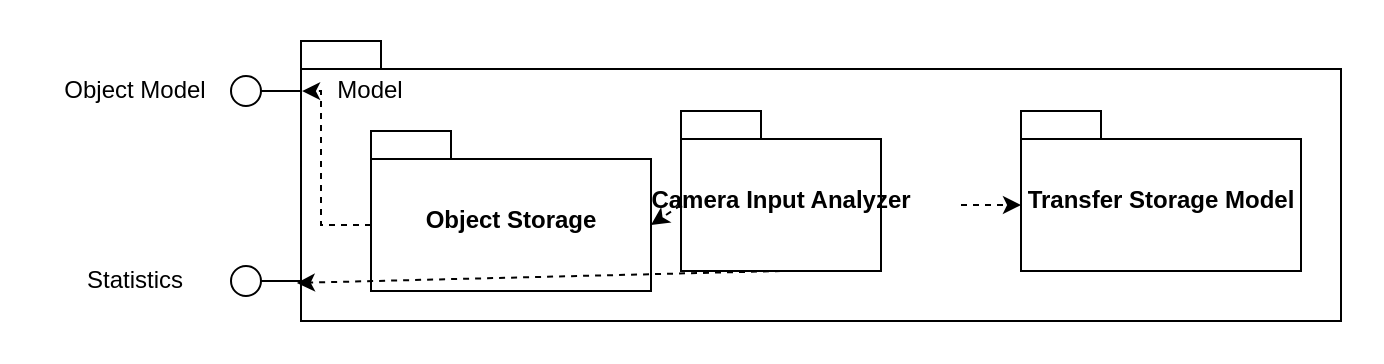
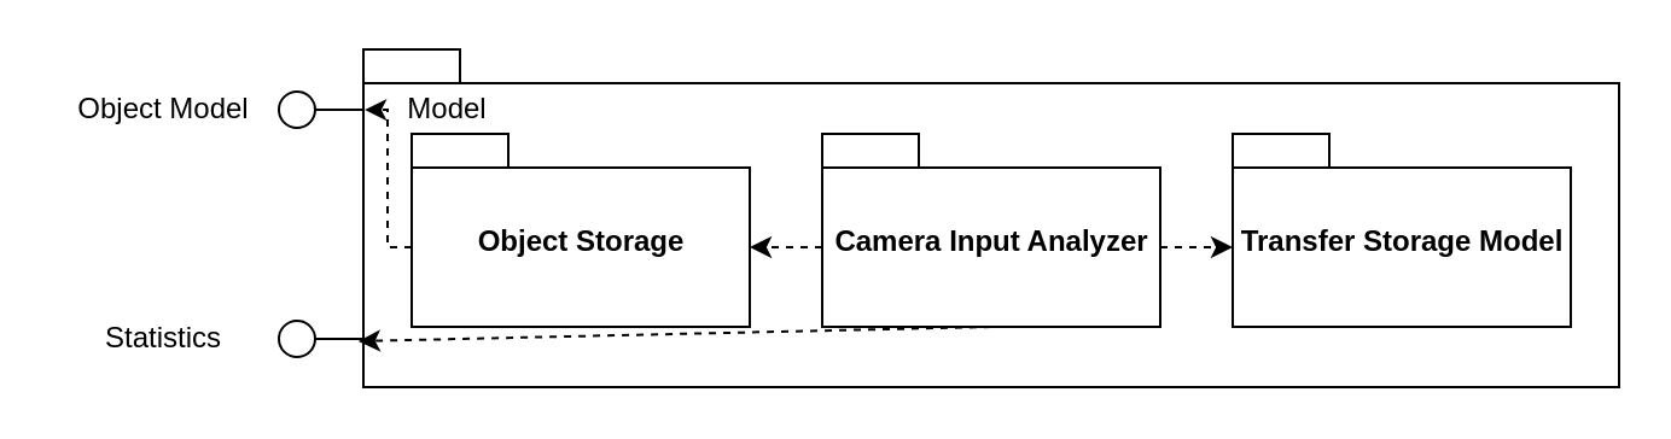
  <mxCell id="0" />
  <mxCell id="1" parent="0" />
  <mxCell id="2" value="" style="shape=folder;fontStyle=1;spacingTop=10;tabWidth=40;tabHeight=14;tabPosition=left;html=1;" vertex="1" parent="1"><mxGeometry x="150" y="20" width="520" height="140" as="geometry" /></mxCell>
  <mxCell id="3" value="Transfer Storage Model" style="shape=folder;fontStyle=1;spacingTop=10;tabWidth=40;tabHeight=14;tabPosition=left;html=1;" vertex="1" parent="1"><mxGeometry x="510" y="55" width="140" height="80" as="geometry" /></mxCell>
  <mxCell id="4" value="Model" style="text;html=1;strokeColor=none;fillColor=none;align=center;verticalAlign=middle;whiteSpace=wrap;rounded=0;" vertex="1" parent="1"><mxGeometry x="160" y="35" width="50" height="20" as="geometry" /></mxCell>
- <mxCell id="5" value="Object Storage" style="shape=folder;fontStyle=1;spacingTop=10;tabWidth=40;tabHeight=14;tabPosition=left;html=1;" vertex="1" parent="1"><mxGeometry x="185" y="65" width="140" height="80" as="geometry" /></mxCell>
- <mxCell id="6" value="Camera Input Analyzer" style="shape=folder;fontStyle=1;spacingTop=10;tabWidth=40;tabHeight=14;tabPosition=left;html=1;" vertex="1" parent="1"><mxGeometry x="340" y="55" width="100" height="80" as="geometry" /></mxCell>
+ <mxCell id="5" value="Object Storage" style="shape=folder;fontStyle=1;spacingTop=10;tabWidth=40;tabHeight=14;tabPosition=left;html=1;" vertex="1" parent="1"><mxGeometry x="170" y="55" width="140" height="80" as="geometry" /></mxCell>
+ <mxCell id="6" value="Camera Input Analyzer" style="shape=folder;fontStyle=1;spacingTop=10;tabWidth=40;tabHeight=14;tabPosition=left;html=1;" vertex="1" parent="1"><mxGeometry x="340" y="55" width="140" height="80" as="geometry" /></mxCell>
  <mxCell id="7" value="" style="ellipse;whiteSpace=wrap;html=1;aspect=fixed;" vertex="1" parent="1"><mxGeometry x="115" y="37.5" width="15" height="15" as="geometry" /></mxCell>
  <mxCell id="8" value="Object Model" style="text;html=1;strokeColor=none;fillColor=none;align=center;verticalAlign=middle;whiteSpace=wrap;rounded=0;" vertex="1" parent="1"><mxGeometry y="35" width="95" height="20" as="geometry" x="20" /></mxCell>
  <mxCell id="9" value="" style="endArrow=none;html=1;exitX=1;exitY=0.5;exitDx=0;exitDy=0;" edge="1" parent="1"><mxGeometry width="50" height="50" relative="1" as="geometry"><mxPoint x="130" y="45" as="sourcePoint" /><mxPoint x="150" y="45" as="targetPoint" /></mxGeometry></mxCell>
  <mxCell id="10" value="" style="endArrow=classic;html=1;dashed=1;exitX=0;exitY=0;exitDx=0;exitDy=47;exitPerimeter=0;entryX=0.001;entryY=0.179;entryDx=0;entryDy=0;entryPerimeter=0;edgeStyle=elbowEdgeStyle;rounded=0;" edge="1" parent="1" source="5" target="2"><mxGeometry width="50" height="50" relative="1" as="geometry"><mxPoint x="140" y="100" as="sourcePoint" /><mxPoint x="190" y="50" as="targetPoint" /><Array as="points"><mxPoint x="160" y="80" /></Array></mxGeometry></mxCell>
  <mxCell id="11" value="" style="ellipse;whiteSpace=wrap;html=1;aspect=fixed;" vertex="1" parent="1"><mxGeometry x="115" y="132.5" width="15" height="15" as="geometry" /></mxCell>
  <mxCell id="12" value="Statistics" style="text;html=1;strokeColor=none;fillColor=none;align=center;verticalAlign=middle;whiteSpace=wrap;rounded=0;" vertex="1" parent="1"><mxGeometry y="130" width="95" height="20" as="geometry" x="20" /></mxCell>
  <mxCell id="13" value="" style="endArrow=none;html=1;exitX=1;exitY=0.5;exitDx=0;exitDy=0;" edge="1" parent="1"><mxGeometry width="50" height="50" relative="1" as="geometry"><mxPoint x="130" y="140" as="sourcePoint" /><mxPoint x="150" y="140" as="targetPoint" /></mxGeometry></mxCell>
  <mxCell id="14" value="" style="endArrow=classic;html=1;dashed=1;exitX=0;exitY=0;exitDx=140;exitDy=47;exitPerimeter=0;entryX=0;entryY=0;entryDx=0;entryDy=47;entryPerimeter=0;" edge="1" parent="1" source="6" target="3"><mxGeometry width="50" height="50" relative="1" as="geometry"><mxPoint x="330" y="130" as="sourcePoint" /><mxPoint x="380" y="80" as="targetPoint" /></mxGeometry></mxCell>
  <mxCell id="15" value="" style="endArrow=classic;html=1;dashed=1;exitX=0;exitY=0;exitDx=0;exitDy=47;exitPerimeter=0;entryX=0;entryY=0;entryDx=140;entryDy=47;entryPerimeter=0;" edge="1" parent="1" source="6" target="5"><mxGeometry width="50" height="50" relative="1" as="geometry"><mxPoint x="450" y="230" as="sourcePoint" /><mxPoint x="500" y="180" as="targetPoint" /></mxGeometry></mxCell>
  <mxCell id="16" value="" style="endArrow=classic;html=1;dashed=1;exitX=0.5;exitY=1;exitDx=0;exitDy=0;exitPerimeter=0;entryX=-0.004;entryY=0.864;entryDx=0;entryDy=0;entryPerimeter=0;" edge="1" parent="1" source="6" target="2"><mxGeometry width="50" height="50" relative="1" as="geometry"><mxPoint x="350" y="112" as="sourcePoint" /><mxPoint x="320" y="112" as="targetPoint" /></mxGeometry></mxCell>
